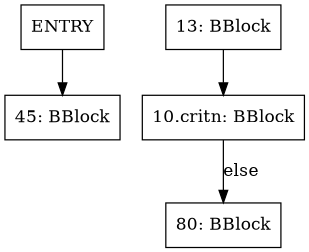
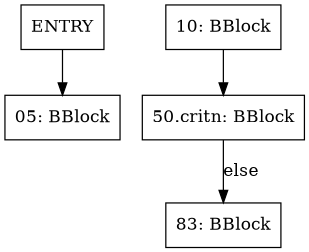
  digraph {
    node [shape=box]
-   n1 [label="45: BBlock"]
+   n1 [label="05: BBlock"]
    ENTRY
-   n3 [label="13: BBlock"]
-   n4 [label="10.critn: BBlock"]
-   n5 [label="80: BBlock"]
+   n3 [label="10: BBlock"]
+   n4 [label="50.critn: BBlock"]
+   n5 [label="83: BBlock"]
    ENTRY -> n1
    n3 -> n4
    n4 -> n5 [label=else]
  }
